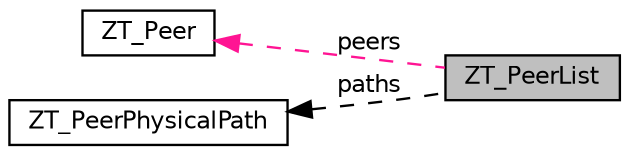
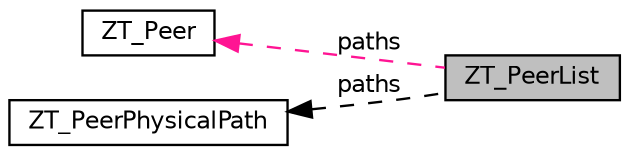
  digraph {
    rankdir=LR
    node [color=black fillcolor=white fontname=Helvetica fontsize=10 shape=record style=filled]
    edge [dir=back fontname=Helvetica fontsize=10 labelfontname=Helvetica labelfontsize=10 style=dashed]
    n1 [fillcolor=grey75 fontcolor=black height=0.2 label=ZT_PeerList width=0.4]
    n2 [height=0.2 label=ZT_Peer width=0.4]
    n3 [height=0.2 label=ZT_PeerPhysicalPath width=0.4]
-   n2 -> n1 [color=deeppink label=" peers"]
+   n2 -> n1 [color=deeppink label=" paths"]
    n3 -> n1 [color=black label=" paths"]
  }
